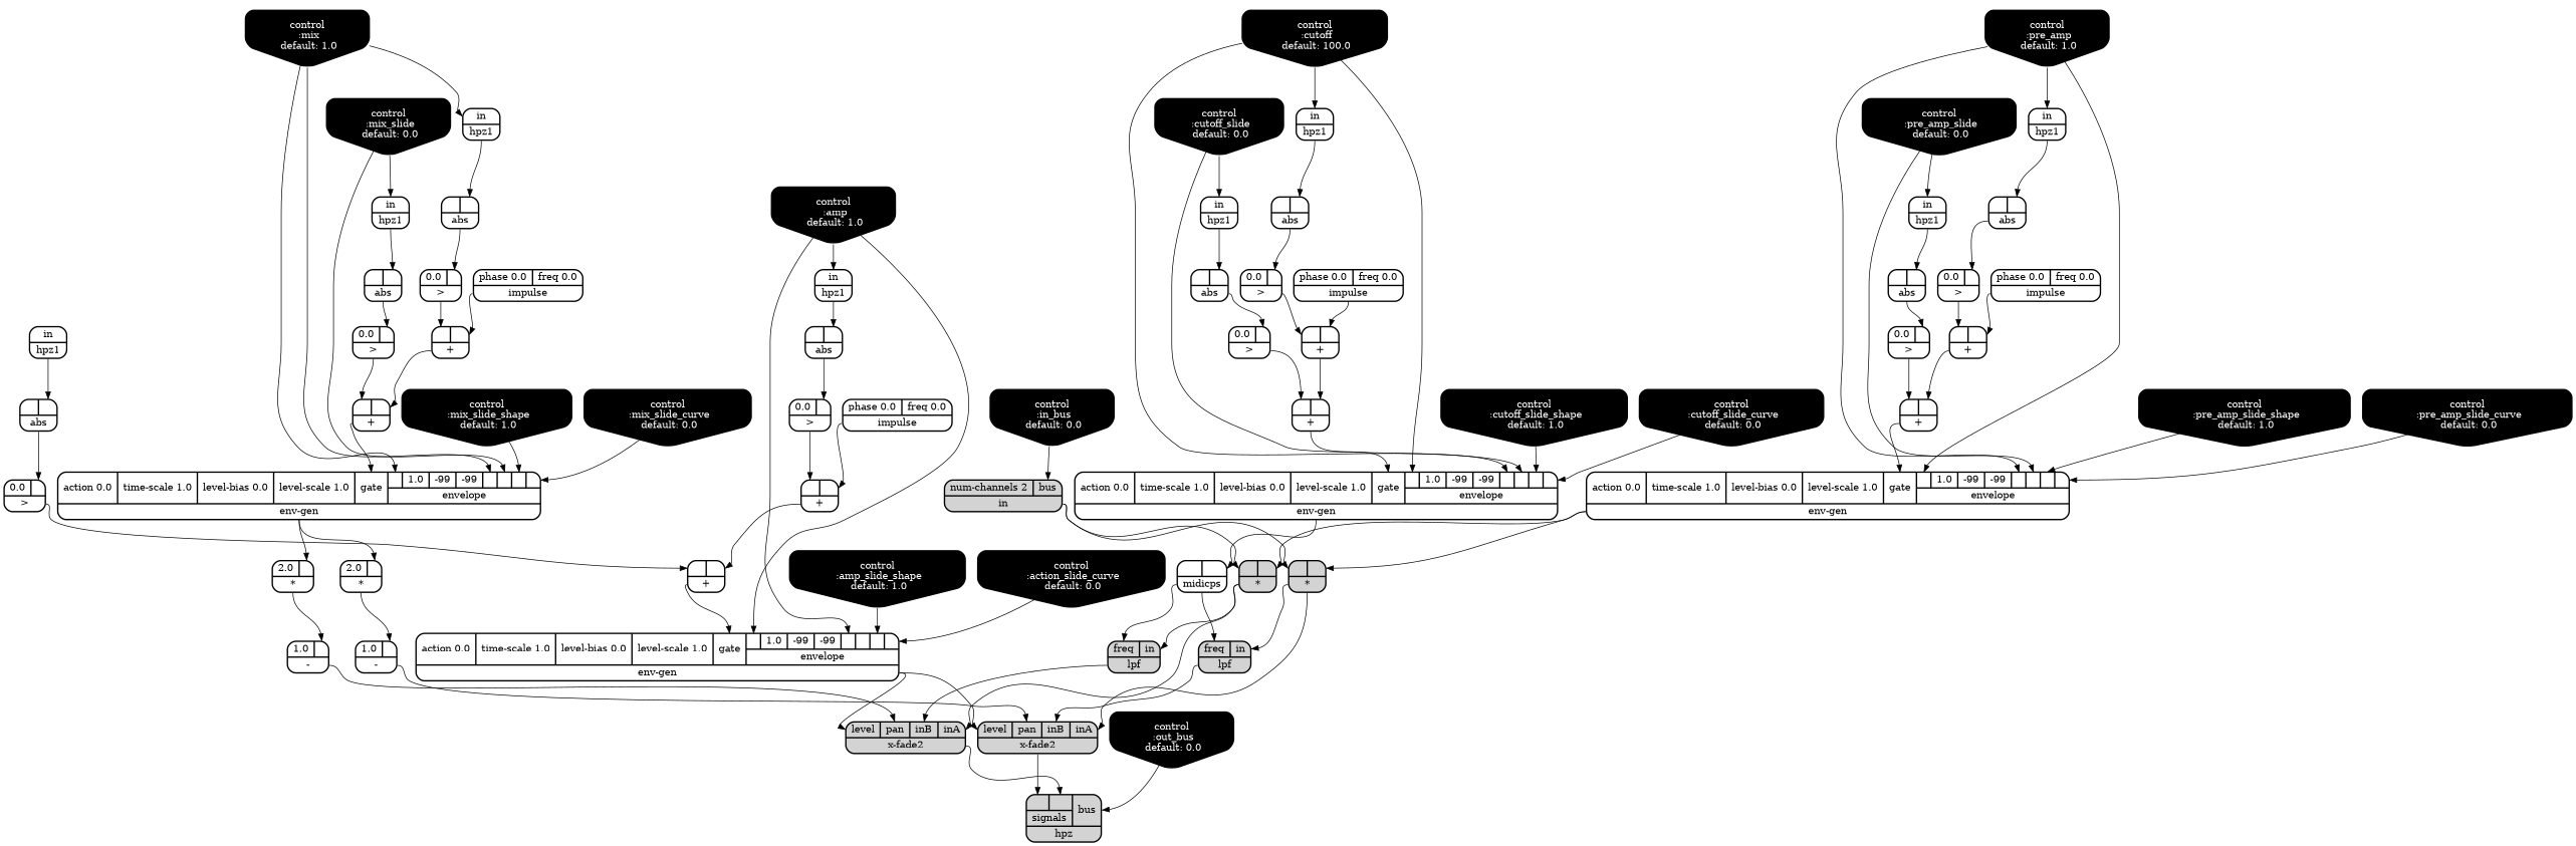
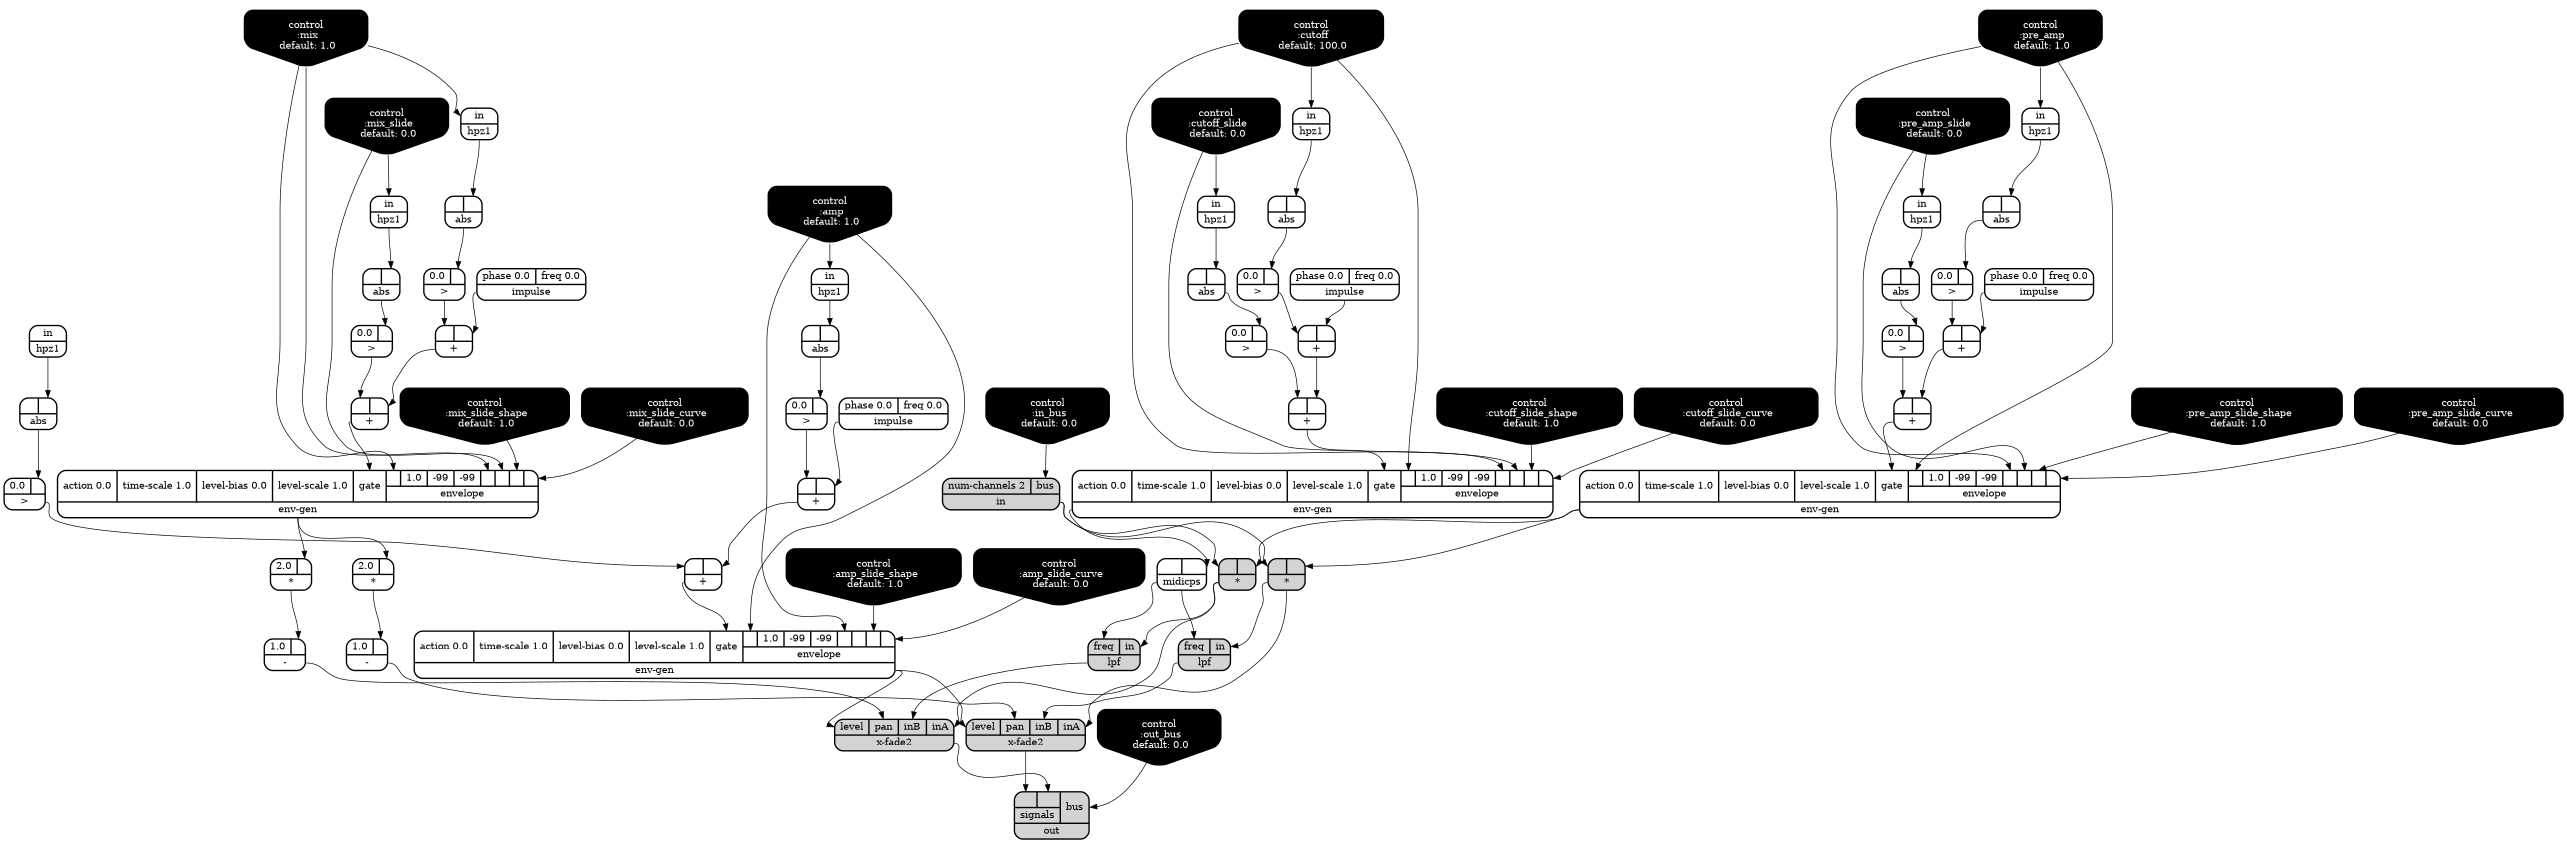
  digraph {
    node [rankdir=LR shape=record style="bold, rounded"]
    edge [headport=a tailport=__UG_NAME__]
    n1 [label="{{ <b> 2.0|<a> } |<__UG_NAME__>* }"]
    n2 [label="{{ <b> 1.0|<a> } |<__UG_NAME__>- }"]
    n3 [label="{{ <level> level|<pan> pan|<inb> inB|<ina> inA} |<__UG_NAME__>x-fade2 }" style="filled, bold, rounded"]
    n4 [label="{{ <b> |<a> } |<__UG_NAME__>* }" style="filled, bold, rounded"]
    n5 [label="{{ <freq> freq|<in> in} |<__UG_NAME__>lpf }" style="filled, bold, rounded"]
    n6 [label="{{ <level> level|<pan> pan|<inb> inB|<ina> inA} |<__UG_NAME__>x-fade2 }" style="filled, bold, rounded"]
-   n7 [label="{{ {{<signals___x____fade2___0>|<signals___x____fade2___1>}|signals}|<bus> bus} |<__UG_NAME__>hpz }" style="filled, bold, rounded"]
+   n7 [label="{{ {{<signals___x____fade2___0>|<signals___x____fade2___1>}|signals}|<bus> bus} |<__UG_NAME__>out }" style="filled, bold, rounded"]
    n8 [label="{{ <b> 2.0|<a> } |<__UG_NAME__>* }"]
    n9 [label="{{ <b> 1.0|<a> } |<__UG_NAME__>- }"]
    n10 [label="{{ <b> |<a> } |<__UG_NAME__>* }" style="filled, bold, rounded"]
    n11 [label="{{ <freq> freq|<in> in} |<__UG_NAME__>lpf }" style="filled, bold, rounded"]
    n12 [label="{{ <b> |<a> } |<__UG_NAME__>+ }"]
    n13 [label="{{ <b> |<a> } |<__UG_NAME__>+ }"]
    n14 [label="{{ <action> action 0.0|<time____scale> time-scale 1.0|<level____bias> level-bias 0.0|<level____scale> level-scale 1.0|<gate> gate|{{<envelope___control___0>|1.0|-99|-99|<envelope___control___4>|<envelope___control___5>|<envelope___control___6>|<envelope___control___7>}|envelope}} |<__UG_NAME__>env-gen }"]
    n15 [label="{{ <b> |<a> } |<__UG_NAME__>+ }"]
    n16 [label="{{ <b> |<a> } |<__UG_NAME__>+ }"]
    n17 [label="{{ <action> action 0.0|<time____scale> time-scale 1.0|<level____bias> level-bias 0.0|<level____scale> level-scale 1.0|<gate> gate|{{<envelope___control___0>|1.0|-99|-99|<envelope___control___4>|<envelope___control___5>|<envelope___control___6>|<envelope___control___7>}|envelope}} |<__UG_NAME__>env-gen }"]
    n18 [label="{{ <b> |<a> } |<__UG_NAME__>+ }"]
    n19 [label="{{ <b> |<a> } |<__UG_NAME__>+ }"]
    n20 [label="{{ <action> action 0.0|<time____scale> time-scale 1.0|<level____bias> level-bias 0.0|<level____scale> level-scale 1.0|<gate> gate|{{<envelope___control___0>|1.0|-99|-99|<envelope___control___4>|<envelope___control___5>|<envelope___control___6>|<envelope___control___7>}|envelope}} |<__UG_NAME__>env-gen }"]
    n21 [label="{{ <b> |<a> } |<__UG_NAME__>+ }"]
    n22 [label="{{ <b> |<a> } |<__UG_NAME__>+ }"]
    n23 [label="{{ <action> action 0.0|<time____scale> time-scale 1.0|<level____bias> level-bias 0.0|<level____scale> level-scale 1.0|<gate> gate|{{<envelope___control___0>|1.0|-99|-99|<envelope___control___4>|<envelope___control___5>|<envelope___control___6>|<envelope___control___7>}|envelope}} |<__UG_NAME__>env-gen }"]
    n24 [label="{{ <b> |<a> } |<__UG_NAME__>midicps }"]
    n25 [label="{{ <b> 0.0|<a> } |<__UG_NAME__>\> }"]
    n26 [label="{{ <b> 0.0|<a> } |<__UG_NAME__>\> }"]
    n27 [label="{{ <b> 0.0|<a> } |<__UG_NAME__>\> }"]
    n28 [label="{{ <b> 0.0|<a> } |<__UG_NAME__>\> }"]
    n29 [label="{{ <b> 0.0|<a> } |<__UG_NAME__>\> }"]
    n30 [label="{{ <b> 0.0|<a> } |<__UG_NAME__>\> }"]
    n31 [label="{{ <b> 0.0|<a> } |<__UG_NAME__>\> }"]
    n32 [label="{{ <b> 0.0|<a> } |<__UG_NAME__>\> }"]
    n33 [label="{{ <b> |<a> } |<__UG_NAME__>abs }"]
    n34 [label="{{ <b> |<a> } |<__UG_NAME__>abs }"]
    n35 [label="{{ <b> |<a> } |<__UG_NAME__>abs }"]
    n36 [label="{{ <b> |<a> } |<__UG_NAME__>abs }"]
    n37 [label="{{ <b> |<a> } |<__UG_NAME__>abs }"]
    n38 [label="{{ <b> |<a> } |<__UG_NAME__>abs }"]
    n39 [label="{{ <b> |<a> } |<__UG_NAME__>abs }"]
    n40 [label="{{ <b> |<a> } |<__UG_NAME__>abs }"]
    n41 [fillcolor=black fontcolor=white label="control\n :amp\n default: 1.0" shape=invhouse style="rounded, filled, bold" rankdir=""]
    n42 [label="{{ <in> in} |<__UG_NAME__>hpz1 }"]
    n43 [label="{{ <in> in} |<__UG_NAME__>hpz1 }"]
    n44 [fillcolor=black fontcolor=white label="control\n :amp_slide_shape\n default: 1.0" shape=invhouse style="rounded, filled, bold" rankdir=""]
-   n45 [fillcolor=black fontcolor=white label="control\n :action_slide_curve\n default: 0.0" shape=invhouse style="rounded, filled, bold" rankdir=""]
+   n45 [fillcolor=black fontcolor=white label="control\n :amp_slide_curve\n default: 0.0" shape=invhouse style="rounded, filled, bold" rankdir=""]
    n46 [fillcolor=black fontcolor=white label="control\n :mix\n default: 1.0" shape=invhouse style="rounded, filled, bold" rankdir=""]
    n47 [label="{{ <in> in} |<__UG_NAME__>hpz1 }"]
    n48 [fillcolor=black fontcolor=white label="control\n :mix_slide\n default: 0.0" shape=invhouse style="rounded, filled, bold" rankdir=""]
    n49 [label="{{ <in> in} |<__UG_NAME__>hpz1 }"]
    n50 [fillcolor=black fontcolor=white label="control\n :mix_slide_shape\n default: 1.0" shape=invhouse style="rounded, filled, bold" rankdir=""]
    n51 [fillcolor=black fontcolor=white label="control\n :mix_slide_curve\n default: 0.0" shape=invhouse style="rounded, filled, bold" rankdir=""]
    n52 [fillcolor=black fontcolor=white label="control\n :pre_amp\n default: 1.0" shape=invhouse style="rounded, filled, bold" rankdir=""]
    n53 [label="{{ <in> in} |<__UG_NAME__>hpz1 }"]
    n54 [fillcolor=black fontcolor=white label="control\n :pre_amp_slide\n default: 0.0" shape=invhouse style="rounded, filled, bold" rankdir=""]
    n55 [label="{{ <in> in} |<__UG_NAME__>hpz1 }"]
    n56 [fillcolor=black fontcolor=white label="control\n :pre_amp_slide_shape\n default: 1.0" shape=invhouse style="rounded, filled, bold" rankdir=""]
    n57 [fillcolor=black fontcolor=white label="control\n :pre_amp_slide_curve\n default: 0.0" shape=invhouse style="rounded, filled, bold" rankdir=""]
    n58 [fillcolor=black fontcolor=white label="control\n :cutoff\n default: 100.0" shape=invhouse style="rounded, filled, bold" rankdir=""]
    n59 [label="{{ <in> in} |<__UG_NAME__>hpz1 }"]
    n60 [fillcolor=black fontcolor=white label="control\n :cutoff_slide\n default: 0.0" shape=invhouse style="rounded, filled, bold" rankdir=""]
    n61 [label="{{ <in> in} |<__UG_NAME__>hpz1 }"]
    n62 [fillcolor=black fontcolor=white label="control\n :cutoff_slide_shape\n default: 1.0" shape=invhouse style="rounded, filled, bold" rankdir=""]
    n63 [fillcolor=black fontcolor=white label="control\n :cutoff_slide_curve\n default: 0.0" shape=invhouse style="rounded, filled, bold" rankdir=""]
    n64 [fillcolor=black fontcolor=white label="control\n :in_bus\n default: 0.0" shape=invhouse style="rounded, filled, bold" rankdir=""]
    n65 [label="{{ <num____channels> num-channels 2|<bus> bus} |<__UG_NAME__>in }" style="filled, bold, rounded"]
    n66 [fillcolor=black fontcolor=white label="control\n :out_bus\n default: 0.0" shape=invhouse style="rounded, filled, bold" rankdir=""]
    n67 [label="{{ <phase> phase 0.0|<freq> freq 0.0} |<__UG_NAME__>impulse }"]
    n68 [label="{{ <phase> phase 0.0|<freq> freq 0.0} |<__UG_NAME__>impulse }"]
    n69 [label="{{ <phase> phase 0.0|<freq> freq 0.0} |<__UG_NAME__>impulse }"]
    n70 [label="{{ <phase> phase 0.0|<freq> freq 0.0} |<__UG_NAME__>impulse }"]
    n1 -> n2
    n2 -> n3 [headport=pan]
    n3 -> n7 [headport=signals___x____fade2___1]
    n4 -> n5 [headport=in]
    n4 -> n6 [headport=ina]
    n5 -> n6 [headport=inb]
    n6 -> n7 [headport=signals___x____fade2___0]
    n8 -> n9
    n9 -> n6 [headport=pan]
    n10 -> n3 [headport=ina]
    n10 -> n11 [headport=in]
    n11 -> n3 [headport=inb]
    n12 -> n13
    n13 -> n14 [headport=gate]
    n14 -> n1
    n14 -> n8
    n15 -> n16
    n16 -> n17 [headport=gate]
    n17 -> n3 [headport=level]
    n17 -> n6 [headport=level]
    n18 -> n19
    n19 -> n20 [headport=gate]
    n20 -> n4
    n20 -> n10
    n21 -> n22
    n22 -> n23 [headport=gate]
    n23 -> n24
    n24 -> n5 [headport=freq]
    n24 -> n11 [headport=freq]
    n25 -> n12 [headport=b]
    n26 -> n13 [headport=b]
    n27 -> n15 [headport=b]
    n28 -> n16 [headport=b]
    n29 -> n18 [headport=b]
    n30 -> n19 [headport=b]
    n31 -> n21 [headport=b]
    n32 -> n22 [headport=b]
    n33 -> n25
    n34 -> n26
    n35 -> n30
    n36 -> n27
    n37 -> n28
    n38 -> n29
    n39 -> n31
    n40 -> n32
    n41 -> n17 [headport=envelope___control___0]
    n41 -> n17 [headport=envelope___control___4]
    n41 -> n42 [headport=in]
    n42 -> n36
    n43 -> n37
    n44 -> n17 [headport=envelope___control___6]
    n45 -> n17 [headport=envelope___control___7]
    n46 -> n14 [headport=envelope___control___0]
    n46 -> n14 [headport=envelope___control___4]
    n46 -> n47 [headport=in]
    n47 -> n33
    n48 -> n14 [headport=envelope___control___5]
    n48 -> n49 [headport=in]
    n49 -> n34
    n50 -> n14 [headport=envelope___control___6]
    n51 -> n14 [headport=envelope___control___7]
    n52 -> n20 [headport=envelope___control___0]
    n52 -> n20 [headport=envelope___control___4]
    n52 -> n53 [headport=in]
    n53 -> n38
    n54 -> n20 [headport=envelope___control___5]
    n54 -> n55 [headport=in]
    n55 -> n35
    n56 -> n20 [headport=envelope___control___6]
    n57 -> n20 [headport=envelope___control___7]
    n58 -> n23 [headport=envelope___control___0]
    n58 -> n23 [headport=envelope___control___4]
    n58 -> n59 [headport=in]
    n59 -> n39
    n60 -> n23 [headport=envelope___control___5]
    n60 -> n61 [headport=in]
    n61 -> n40
    n62 -> n23 [headport=envelope___control___6]
    n63 -> n23 [headport=envelope___control___7]
    n64 -> n65 [headport=bus]
    n65 -> n4 [headport=b]
    n65 -> n10 [headport=b]
    n66 -> n7 [headport=bus]
    n67 -> n12
    n68 -> n15
    n69 -> n18
    n70 -> n21
  }
